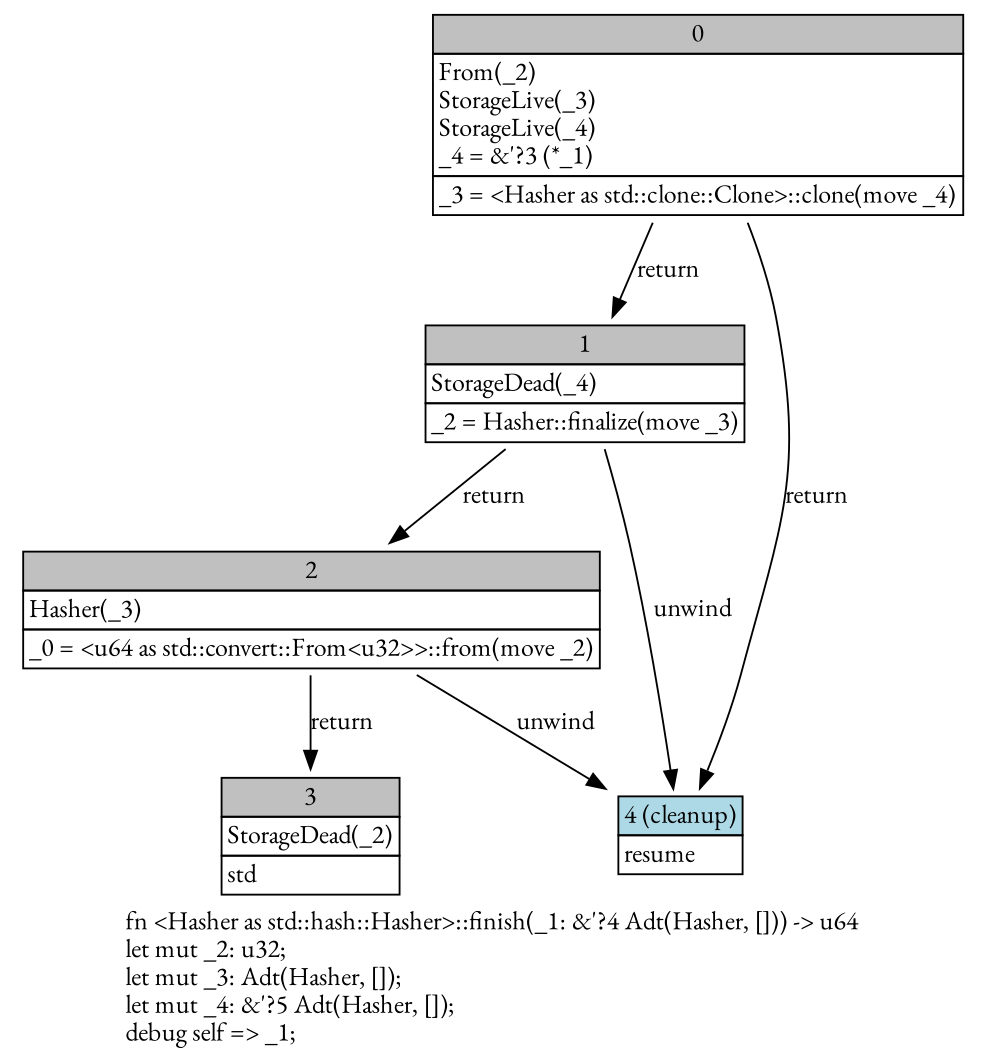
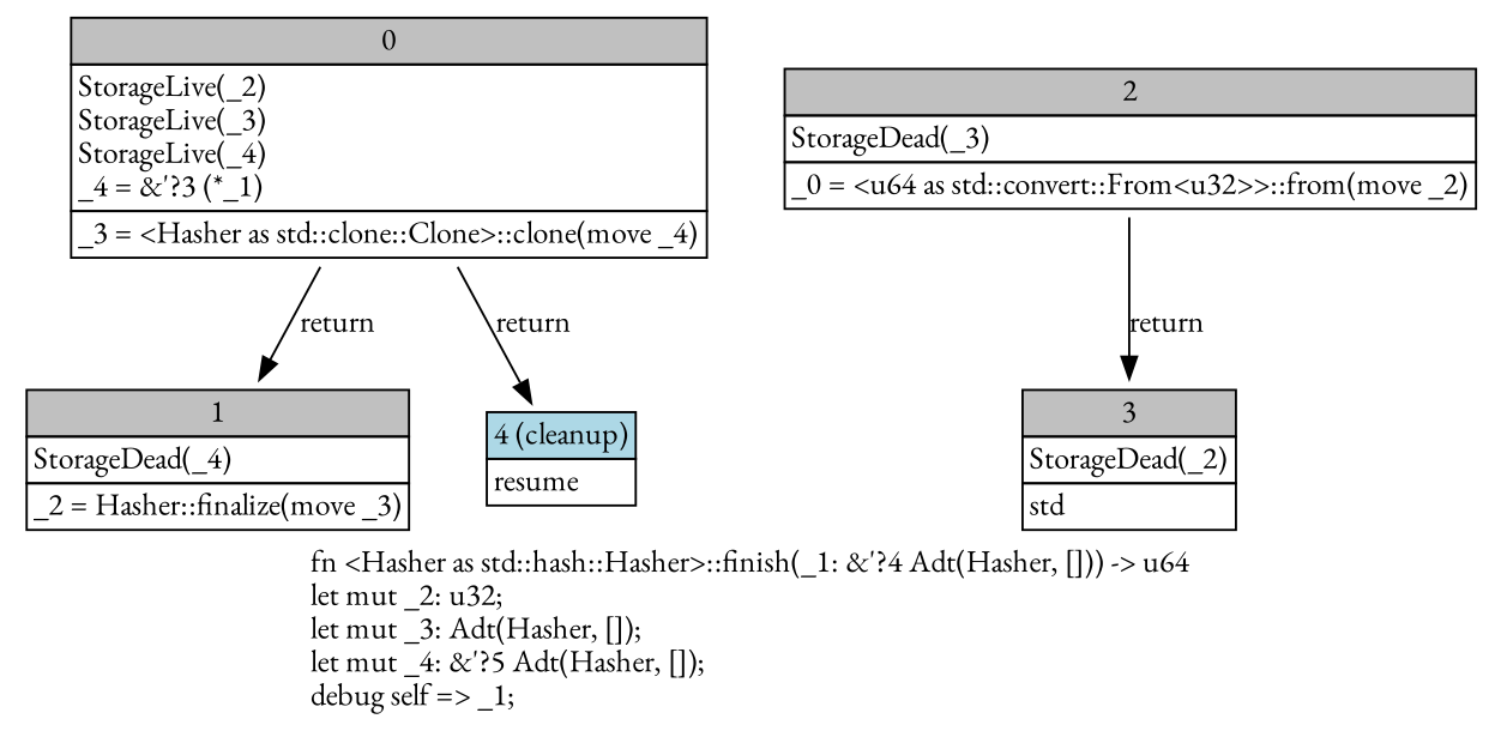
  digraph {
    fontname="EB Garamond"
    label=<fn &lt;Hasher as std::hash::Hasher&gt;::finish(_1: &amp;'?4 Adt(Hasher, [])) -&gt; u64<br align="left"/>let mut _2: u32;<br align="left"/>let mut _3: Adt(Hasher, []);<br align="left"/>let mut _4: &amp;'?5 Adt(Hasher, []);<br align="left"/>debug self =&gt; _1;<br align="left"/>>
    node [fontname="EB Garamond" shape=none]
    edge [fontname="EB Garamond"]
-   n1 [label=<<table border="0" cellborder="1" cellspacing="0"><tr><td bgcolor="gray" align="center" colspan="1">0</td></tr><tr><td align="left" balign="left">From(_2)<br/>StorageLive(_3)<br/>StorageLive(_4)<br/>_4 = &amp;'?3 (*_1)<br/></td></tr><tr><td align="left">_3 = &lt;Hasher as std::clone::Clone&gt;::clone(move _4)</td></tr></table>>]
+   n1 [label=<<table border="0" cellborder="1" cellspacing="0"><tr><td bgcolor="gray" align="center" colspan="1">0</td></tr><tr><td align="left" balign="left">StorageLive(_2)<br/>StorageLive(_3)<br/>StorageLive(_4)<br/>_4 = &amp;'?3 (*_1)<br/></td></tr><tr><td align="left">_3 = &lt;Hasher as std::clone::Clone&gt;::clone(move _4)</td></tr></table>>]
    n2 [label=<<table border="0" cellborder="1" cellspacing="0"><tr><td bgcolor="gray" align="center" colspan="1">1</td></tr><tr><td align="left" balign="left">StorageDead(_4)<br/></td></tr><tr><td align="left">_2 = Hasher::finalize(move _3)</td></tr></table>>]
    n3 [label=<<table border="0" cellborder="1" cellspacing="0"><tr><td bgcolor="lightblue" align="center" colspan="1">4 (cleanup)</td></tr><tr><td align="left">resume</td></tr></table>>]
-   n4 [label=<<table border="0" cellborder="1" cellspacing="0"><tr><td bgcolor="gray" align="center" colspan="1">2</td></tr><tr><td align="left" balign="left">Hasher(_3)<br/></td></tr><tr><td align="left">_0 = &lt;u64 as std::convert::From&lt;u32&gt;&gt;::from(move _2)</td></tr></table>>]
+   n4 [label=<<table border="0" cellborder="1" cellspacing="0"><tr><td bgcolor="gray" align="center" colspan="1">2</td></tr><tr><td align="left" balign="left">StorageDead(_3)<br/></td></tr><tr><td align="left">_0 = &lt;u64 as std::convert::From&lt;u32&gt;&gt;::from(move _2)</td></tr></table>>]
    n5 [label=<<table border="0" cellborder="1" cellspacing="0"><tr><td bgcolor="gray" align="center" colspan="1">3</td></tr><tr><td align="left" balign="left">StorageDead(_2)<br/></td></tr><tr><td align="left">std</td></tr></table>>]
    n1 -> n2 [label=return]
    n1 -> n3 [label=return]
-   n2 -> n3 [label=unwind]
-   n2 -> n4 [label=return]
-   n4 -> n3 [label=unwind]
    n4 -> n5 [label=return]
  }
